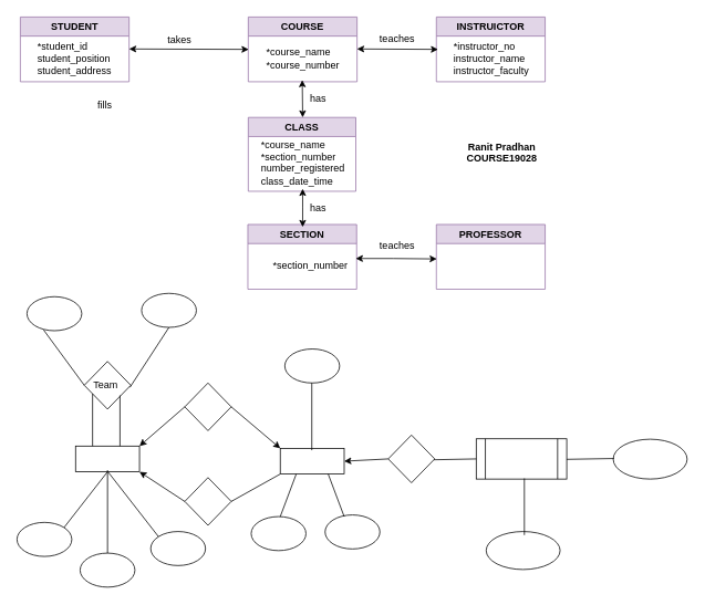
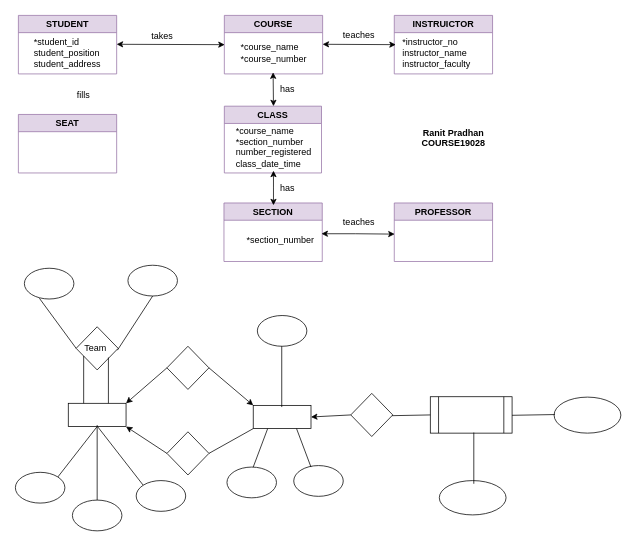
  <mxCell id="0" />
  <mxCell id="1" parent="0" />
  <mxCell id="2" value="STUDENT" style="swimlane;fillColor=#e1d5e7;strokeColor=#9673a6;" vertex="1" parent="1"><mxGeometry x="24" y="20" width="131" height="78" as="geometry" /></mxCell>
  <mxCell id="3" value="&lt;div align=&quot;justify&quot;&gt;*student_id&lt;/div&gt;&lt;div align=&quot;justify&quot;&gt;student_position&lt;/div&gt;&lt;div align=&quot;justify&quot;&gt;student_address&lt;br&gt;&lt;/div&gt;" style="text;html=1;align=center;verticalAlign=middle;resizable=0;points=[];autosize=1;strokeColor=none;fillColor=none;" vertex="1" parent="2"><mxGeometry x="16" y="27" width="98" height="46" as="geometry" /></mxCell>
+ <mxCell id="4" value="SEAT" style="swimlane;fillColor=#e1d5e7;strokeColor=#9673a6;" vertex="1" parent="1"><mxGeometry x="24" y="152" width="131" height="78" as="geometry" /></mxCell>
  <mxCell id="5" value="COURSE" style="swimlane;fillColor=#e1d5e7;strokeColor=#9673a6;" vertex="1" parent="1"><mxGeometry x="298.5" y="20" width="131" height="78" as="geometry" /></mxCell>
  <mxCell id="6" value="&lt;div align=&quot;justify&quot;&gt;*course_name&lt;/div&gt;&lt;div align=&quot;justify&quot;&gt;*course_number&lt;br&gt;&lt;/div&gt;" style="text;html=1;align=center;verticalAlign=middle;resizable=0;points=[];autosize=1;strokeColor=none;fillColor=none;" vertex="1" parent="5"><mxGeometry x="16" y="34" width="98" height="32" as="geometry" /></mxCell>
  <mxCell id="7" value="CLASS" style="swimlane;fillColor=#e1d5e7;strokeColor=#9673a6;" vertex="1" parent="1"><mxGeometry x="298.5" y="141" width="129.5" height="89" as="geometry" /></mxCell>
  <mxCell id="8" value="&lt;div align=&quot;justify&quot;&gt;*course_name&lt;/div&gt;&lt;div align=&quot;justify&quot;&gt;*section_number&lt;/div&gt;&lt;div align=&quot;justify&quot;&gt;number_registered&lt;/div&gt;&lt;div align=&quot;justify&quot;&gt;class_date_time&lt;br&gt;&lt;/div&gt;&lt;div align=&quot;justify&quot;&gt;&lt;br&gt;&lt;/div&gt;" style="text;html=1;align=center;verticalAlign=middle;resizable=0;points=[];autosize=1;strokeColor=none;fillColor=none;" vertex="1" parent="7"><mxGeometry x="10" y="25" width="110" height="74" as="geometry" /></mxCell>
  <mxCell id="9" value="SECTION" style="swimlane;fillColor=#e1d5e7;strokeColor=#9673a6;" vertex="1" parent="1"><mxGeometry x="298" y="270" width="131" height="78" as="geometry" /></mxCell>
  <mxCell id="10" value="*section_number" style="text;html=1;align=center;verticalAlign=middle;resizable=0;points=[];autosize=1;strokeColor=none;fillColor=none;" vertex="1" parent="9"><mxGeometry x="25" y="41" width="100" height="18" as="geometry" /></mxCell>
  <mxCell id="11" value="INSTRUICTOR" style="swimlane;fillColor=#e1d5e7;strokeColor=#9673a6;startSize=23;" vertex="1" parent="1"><mxGeometry x="525" y="20" width="131" height="78" as="geometry" /></mxCell>
- <mxCell id="12" value="&lt;div align=&quot;justify&quot;&gt;*instructor_no&lt;/div&gt;&lt;div align=&quot;justify&quot;&gt;instructor_name&lt;/div&gt;&lt;div align=&quot;justify&quot;&gt;&lt;div&gt;instructor_faculty&lt;/div&gt;&lt;/div&gt;" style="text;html=1;align=center;verticalAlign=middle;resizable=0;points=[];autosize=1;strokeColor=none;fillColor=none;" vertex="1" parent="11"><mxGeometry x="15" y="27" width="101" height="46" as="geometry" /></mxCell>
+ <mxCell id="12" value="&lt;div align=&quot;justify&quot;&gt;*instructor_no&lt;/div&gt;&lt;div align=&quot;justify&quot;&gt;instructor_name&lt;/div&gt;&lt;div align=&quot;justify&quot;&gt;&lt;div&gt;instructor_faculty&lt;/div&gt;&lt;/div&gt;" style="text;html=1;align=center;verticalAlign=middle;resizable=0;points=[];autosize=1;strokeColor=none;fillColor=none;" vertex="1" parent="11"><mxGeometry x="5" y="27" width="101" height="46" as="geometry" /></mxCell>
  <mxCell id="13" value="PROFESSOR" style="swimlane;fillColor=#e1d5e7;strokeColor=#9673a6;" vertex="1" parent="1"><mxGeometry x="525" y="270" width="131" height="78" as="geometry" /></mxCell>
  <mxCell id="14" value="" style="endArrow=classic;startArrow=classic;html=1;rounded=0;shadow=0;sketch=0;entryX=0.5;entryY=1;entryDx=0;entryDy=0;" edge="1" parent="1"><mxGeometry width="50" height="50" relative="1" as="geometry"><mxPoint x="299" y="59" as="sourcePoint" /><mxPoint x="155" y="58.5" as="targetPoint" /><Array as="points" /></mxGeometry></mxCell>
  <mxCell id="15" value="" style="endArrow=classic;startArrow=classic;html=1;rounded=0;shadow=0;sketch=0;entryX=0.5;entryY=1;entryDx=0;entryDy=0;" edge="1" parent="1"><mxGeometry width="50" height="50" relative="1" as="geometry"><mxPoint x="527" y="59" as="sourcePoint" /><mxPoint x="429.5" y="58.5" as="targetPoint" /><Array as="points" /></mxGeometry></mxCell>
  <mxCell id="16" value="" style="endArrow=classic;startArrow=classic;html=1;rounded=0;shadow=0;sketch=0;entryX=0.5;entryY=1;entryDx=0;entryDy=0;" edge="1" parent="1"><mxGeometry width="50" height="50" relative="1" as="geometry"><mxPoint x="364" y="141" as="sourcePoint" /><mxPoint x="363.5" y="96" as="targetPoint" /></mxGeometry></mxCell>
  <mxCell id="17" value="" style="endArrow=classic;startArrow=classic;html=1;rounded=0;shadow=0;sketch=0;" edge="1" parent="1"><mxGeometry width="50" height="50" relative="1" as="geometry"><mxPoint x="364" y="273" as="sourcePoint" /><mxPoint x="364" y="227" as="targetPoint" /><Array as="points"><mxPoint x="364" y="250" /></Array></mxGeometry></mxCell>
  <mxCell id="18" value="" style="endArrow=classic;startArrow=classic;html=1;rounded=0;shadow=0;sketch=0;entryX=0.5;entryY=1;entryDx=0;entryDy=0;" edge="1" parent="1"><mxGeometry width="50" height="50" relative="1" as="geometry"><mxPoint x="525.5" y="311.5" as="sourcePoint" /><mxPoint x="428" y="311" as="targetPoint" /><Array as="points"><mxPoint x="473" y="311" /></Array></mxGeometry></mxCell>
  <mxCell id="19" value="teaches" style="text;html=1;strokeColor=none;fillColor=none;align=center;verticalAlign=middle;whiteSpace=wrap;rounded=0;" vertex="1" parent="1"><mxGeometry x="448" y="281" width="60" height="30" as="geometry" /></mxCell>
  <mxCell id="20" value="teaches" style="text;html=1;strokeColor=none;fillColor=none;align=center;verticalAlign=middle;whiteSpace=wrap;rounded=0;" vertex="1" parent="1"><mxGeometry x="448" y="31" width="60" height="30" as="geometry" /></mxCell>
  <mxCell id="21" value="has" style="text;html=1;strokeColor=none;fillColor=none;align=center;verticalAlign=middle;whiteSpace=wrap;rounded=0;" vertex="1" parent="1"><mxGeometry x="353" y="236" width="60" height="30" as="geometry" /></mxCell>
  <mxCell id="22" value="has" style="text;html=1;strokeColor=none;fillColor=none;align=center;verticalAlign=middle;whiteSpace=wrap;rounded=0;" vertex="1" parent="1"><mxGeometry x="353" y="103" width="60" height="30" as="geometry" /></mxCell>
  <mxCell id="23" value="takes" style="text;html=1;strokeColor=none;fillColor=none;align=center;verticalAlign=middle;whiteSpace=wrap;rounded=0;" vertex="1" parent="1"><mxGeometry x="186" y="33" width="60" height="30" as="geometry" /></mxCell>
- <mxCell id="24" value="fills" style="text;html=1;strokeColor=none;fillColor=none;align=center;verticalAlign=middle;whiteSpace=wrap;rounded=0;" vertex="1" parent="1"><mxGeometry x="96" y="111" width="60" height="30" as="geometry" /></mxCell>
+ <mxCell id="24" value="fills" style="text;html=1;strokeColor=none;fillColor=none;align=center;verticalAlign=middle;whiteSpace=wrap;rounded=0;" vertex="1" parent="1"><mxGeometry x="81" y="111" width="60" height="30" as="geometry" /></mxCell>
  <mxCell id="25" value="&lt;div&gt;&lt;b&gt;Ranit Pradhan&lt;/b&gt;&lt;/div&gt;&lt;div&gt;&lt;b&gt;COURSE19028&lt;br&gt;&lt;/b&gt;&lt;/div&gt;&lt;div&gt;&lt;b&gt;&lt;br&gt;&lt;/b&gt;&lt;/div&gt;" style="text;html=1;strokeColor=none;fillColor=none;align=center;verticalAlign=middle;whiteSpace=wrap;rounded=0;" vertex="1" parent="1"><mxGeometry x="536" y="157.75" width="136" height="66.5" as="geometry" /></mxCell>
  <mxCell id="26" value="" style="rounded=0;whiteSpace=wrap;html=1;gradientColor=none;" vertex="1" parent="1"><mxGeometry x="90.5" y="537" width="77" height="31" as="geometry" /></mxCell>
  <mxCell id="27" value="" style="rounded=0;whiteSpace=wrap;html=1;gradientColor=none;" vertex="1" parent="1"><mxGeometry x="337" y="539.75" width="77" height="31" as="geometry" /></mxCell>
  <mxCell id="28" style="edgeStyle=none;rounded=0;sketch=0;orthogonalLoop=1;jettySize=auto;html=1;exitX=0;exitY=0.5;exitDx=0;exitDy=0;entryX=1;entryY=0.5;entryDx=0;entryDy=0;shadow=0;" edge="1" parent="1" source="29" target="27"><mxGeometry relative="1" as="geometry" /></mxCell>
  <mxCell id="29" value="" style="rhombus;whiteSpace=wrap;html=1;gradientColor=none;" vertex="1" parent="1"><mxGeometry x="467" y="523.75" width="56" height="57.5" as="geometry" /></mxCell>
  <mxCell id="30" value="" style="shape=process;whiteSpace=wrap;html=1;backgroundOutline=1;gradientColor=none;" vertex="1" parent="1"><mxGeometry x="573" y="528.25" width="109" height="48.5" as="geometry" /></mxCell>
  <mxCell id="31" value="" style="ellipse;whiteSpace=wrap;html=1;gradientColor=none;" vertex="1" parent="1"><mxGeometry x="738" y="528.75" width="89" height="48" as="geometry" /></mxCell>
  <mxCell id="32" value="" style="ellipse;whiteSpace=wrap;html=1;gradientColor=none;" vertex="1" parent="1"><mxGeometry x="585" y="640" width="89" height="45.75" as="geometry" /></mxCell>
  <mxCell id="33" value="" style="ellipse;whiteSpace=wrap;html=1;gradientColor=none;" vertex="1" parent="1"><mxGeometry x="20" y="629" width="66" height="41" as="geometry" /></mxCell>
  <mxCell id="34" value="" style="ellipse;whiteSpace=wrap;html=1;gradientColor=none;" vertex="1" parent="1"><mxGeometry x="96" y="666" width="66" height="41" as="geometry" /></mxCell>
  <mxCell id="35" value="" style="ellipse;whiteSpace=wrap;html=1;gradientColor=none;" vertex="1" parent="1"><mxGeometry x="181" y="640" width="66" height="41" as="geometry" /></mxCell>
  <mxCell id="36" style="edgeStyle=none;rounded=0;sketch=0;orthogonalLoop=1;jettySize=auto;html=1;exitX=0;exitY=0.5;exitDx=0;exitDy=0;entryX=1;entryY=0;entryDx=0;entryDy=0;shadow=0;" edge="1" parent="1" source="38" target="26"><mxGeometry relative="1" as="geometry" /></mxCell>
  <mxCell id="37" style="edgeStyle=none;rounded=0;sketch=0;orthogonalLoop=1;jettySize=auto;html=1;exitX=1;exitY=0.5;exitDx=0;exitDy=0;entryX=0;entryY=0;entryDx=0;entryDy=0;shadow=0;" edge="1" parent="1" source="38" target="27"><mxGeometry relative="1" as="geometry" /></mxCell>
  <mxCell id="38" value="" style="rhombus;whiteSpace=wrap;html=1;gradientColor=none;" vertex="1" parent="1"><mxGeometry x="222" y="461" width="56" height="57.5" as="geometry" /></mxCell>
  <mxCell id="39" style="edgeStyle=none;rounded=0;sketch=0;orthogonalLoop=1;jettySize=auto;html=1;exitX=0;exitY=0.5;exitDx=0;exitDy=0;entryX=1;entryY=1;entryDx=0;entryDy=0;shadow=0;" edge="1" parent="1" source="40" target="26"><mxGeometry relative="1" as="geometry" /></mxCell>
  <mxCell id="40" value="" style="rhombus;whiteSpace=wrap;html=1;gradientColor=none;" vertex="1" parent="1"><mxGeometry x="222" y="575" width="56" height="57.5" as="geometry" /></mxCell>
  <mxCell id="41" value="" style="endArrow=none;html=1;rounded=0;shadow=0;sketch=0;entryX=0;entryY=0;entryDx=0;entryDy=0;" edge="1" parent="1" target="35"><mxGeometry width="50" height="50" relative="1" as="geometry"><mxPoint x="129.5" y="568" as="sourcePoint" /><mxPoint x="167.5" y="600.12" as="targetPoint" /></mxGeometry></mxCell>
  <mxCell id="42" value="" style="endArrow=none;html=1;rounded=0;shadow=0;sketch=0;exitX=0.5;exitY=0;exitDx=0;exitDy=0;" edge="1" parent="1" source="34"><mxGeometry width="50" height="50" relative="1" as="geometry"><mxPoint x="128.5" y="635" as="sourcePoint" /><mxPoint x="129" y="566" as="targetPoint" /></mxGeometry></mxCell>
  <mxCell id="43" value="" style="endArrow=none;html=1;rounded=0;shadow=0;sketch=0;entryX=0.5;entryY=1;entryDx=0;entryDy=0;exitX=1;exitY=0;exitDx=0;exitDy=0;" edge="1" parent="1" source="33" target="26"><mxGeometry width="50" height="50" relative="1" as="geometry"><mxPoint x="59" y="575" as="sourcePoint" /><mxPoint x="119.879" y="653.184" as="targetPoint" /></mxGeometry></mxCell>
  <mxCell id="44" value="" style="rhombus;whiteSpace=wrap;html=1;gradientColor=none;" vertex="1" parent="1"><mxGeometry x="101" y="435" width="56" height="57.5" as="geometry" /></mxCell>
  <mxCell id="45" value="" style="endArrow=none;html=1;rounded=0;shadow=0;sketch=0;" edge="1" parent="1"><mxGeometry width="50" height="50" relative="1" as="geometry"><mxPoint x="144" y="537" as="sourcePoint" /><mxPoint x="144" y="476" as="targetPoint" /></mxGeometry></mxCell>
  <mxCell id="46" value="" style="endArrow=none;html=1;rounded=0;shadow=0;sketch=0;" edge="1" parent="1"><mxGeometry width="50" height="50" relative="1" as="geometry"><mxPoint x="111" y="537" as="sourcePoint" /><mxPoint x="111" y="474" as="targetPoint" /><Array as="points" /></mxGeometry></mxCell>
  <mxCell id="47" value="" style="endArrow=none;html=1;rounded=0;shadow=0;sketch=0;entryX=0;entryY=1;entryDx=0;entryDy=0;exitX=1;exitY=0.5;exitDx=0;exitDy=0;" edge="1" parent="1" source="40" target="27"><mxGeometry width="50" height="50" relative="1" as="geometry"><mxPoint x="278" y="606" as="sourcePoint" /><mxPoint x="328" y="556" as="targetPoint" /></mxGeometry></mxCell>
  <mxCell id="48" value="" style="ellipse;whiteSpace=wrap;html=1;gradientColor=none;" vertex="1" parent="1"><mxGeometry x="391" y="620" width="66" height="41" as="geometry" /></mxCell>
  <mxCell id="49" value="" style="ellipse;whiteSpace=wrap;html=1;gradientColor=none;" vertex="1" parent="1"><mxGeometry x="302" y="622" width="66" height="41" as="geometry" /></mxCell>
  <mxCell id="50" value="" style="ellipse;whiteSpace=wrap;html=1;gradientColor=none;" vertex="1" parent="1"><mxGeometry x="342.5" y="420" width="66" height="41" as="geometry" /></mxCell>
  <mxCell id="51" value="" style="endArrow=none;html=1;rounded=0;shadow=0;sketch=0;entryX=0.25;entryY=1;entryDx=0;entryDy=0;" edge="1" parent="1" target="27"><mxGeometry width="50" height="50" relative="1" as="geometry"><mxPoint x="337" y="622" as="sourcePoint" /><mxPoint x="396" y="586.75" as="targetPoint" /></mxGeometry></mxCell>
  <mxCell id="52" value="" style="endArrow=none;html=1;rounded=0;shadow=0;sketch=0;entryX=0.75;entryY=1;entryDx=0;entryDy=0;" edge="1" parent="1" target="27"><mxGeometry width="50" height="50" relative="1" as="geometry"><mxPoint x="414" y="622" as="sourcePoint" /><mxPoint x="433.25" y="570.75" as="targetPoint" /></mxGeometry></mxCell>
  <mxCell id="53" value="" style="endArrow=none;html=1;rounded=0;shadow=0;sketch=0;" edge="1" parent="1"><mxGeometry width="50" height="50" relative="1" as="geometry"><mxPoint x="375" y="542" as="sourcePoint" /><mxPoint x="375" y="461" as="targetPoint" /></mxGeometry></mxCell>
  <mxCell id="54" value="" style="endArrow=none;html=1;rounded=0;shadow=0;sketch=0;" edge="1" parent="1"><mxGeometry width="50" height="50" relative="1" as="geometry"><mxPoint x="631" y="644.25" as="sourcePoint" /><mxPoint x="631" y="576" as="targetPoint" /></mxGeometry></mxCell>
  <mxCell id="55" value="" style="endArrow=none;html=1;rounded=0;shadow=0;sketch=0;entryX=0;entryY=0.5;entryDx=0;entryDy=0;" edge="1" parent="1" target="30"><mxGeometry width="50" height="50" relative="1" as="geometry"><mxPoint x="522" y="553.5" as="sourcePoint" /><mxPoint x="522" y="492.5" as="targetPoint" /></mxGeometry></mxCell>
  <mxCell id="56" value="" style="endArrow=none;html=1;rounded=0;shadow=0;sketch=0;" edge="1" parent="1"><mxGeometry width="50" height="50" relative="1" as="geometry"><mxPoint x="682" y="553" as="sourcePoint" /><mxPoint x="739" y="552" as="targetPoint" /></mxGeometry></mxCell>
  <mxCell id="57" value="" style="ellipse;whiteSpace=wrap;html=1;gradientColor=none;" vertex="1" parent="1"><mxGeometry x="32" y="357" width="66" height="41" as="geometry" /></mxCell>
  <mxCell id="58" value="" style="ellipse;whiteSpace=wrap;html=1;gradientColor=none;" vertex="1" parent="1"><mxGeometry x="170" y="353" width="66" height="41" as="geometry" /></mxCell>
  <mxCell id="59" value="" style="endArrow=none;html=1;rounded=0;shadow=0;sketch=0;entryX=0.5;entryY=1;entryDx=0;entryDy=0;" edge="1" parent="1" target="58"><mxGeometry width="50" height="50" relative="1" as="geometry"><mxPoint x="156" y="466.25" as="sourcePoint" /><mxPoint x="156" y="398" as="targetPoint" /></mxGeometry></mxCell>
  <mxCell id="60" value="" style="endArrow=none;html=1;rounded=0;shadow=0;sketch=0;entryX=0;entryY=0.5;entryDx=0;entryDy=0;exitX=0.303;exitY=0.976;exitDx=0;exitDy=0;exitPerimeter=0;" edge="1" parent="1" source="57" target="44"><mxGeometry width="50" height="50" relative="1" as="geometry"><mxPoint x="54" y="533.25" as="sourcePoint" /><mxPoint x="101" y="461" as="targetPoint" /></mxGeometry></mxCell>
  <mxCell id="61" value="Team" style="text;html=1;strokeColor=none;fillColor=none;align=center;verticalAlign=middle;whiteSpace=wrap;rounded=0;" vertex="1" parent="1"><mxGeometry x="97" y="448.75" width="60" height="30" as="geometry" /></mxCell>
